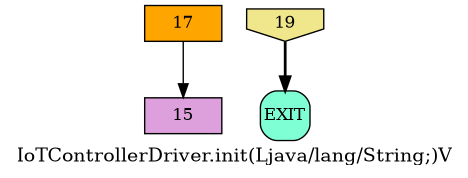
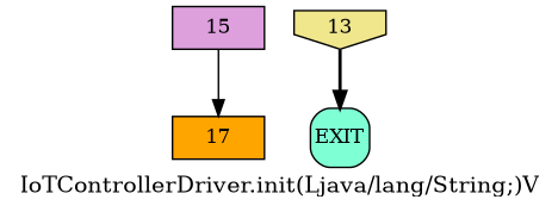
  digraph {
    label="IoTControllerDriver.init(Ljava/lang/String;)V"
    node [fixedsize=true fontsize=12 shape=box style=filled]
    n1 [fillcolor=plum height=0.36 label=15 width=0.78]
    n2 [fillcolor=orange height=0.36 label=17 width=0.78]
-   n3 [fillcolor=khaki height=0.36 label=19 shape=invhouse width=0.78]
+   n3 [fillcolor=khaki height=0.36 label=13 shape=invhouse width=0.78]
    n4 [fillcolor=aquamarine height=0.5 label=EXIT style="filled, rounded" width=0.5]
-   n2 -> n1 [style=solid]
+   n1 -> n2 [style=solid]
    n3 -> n4 [style=bold]
  }
